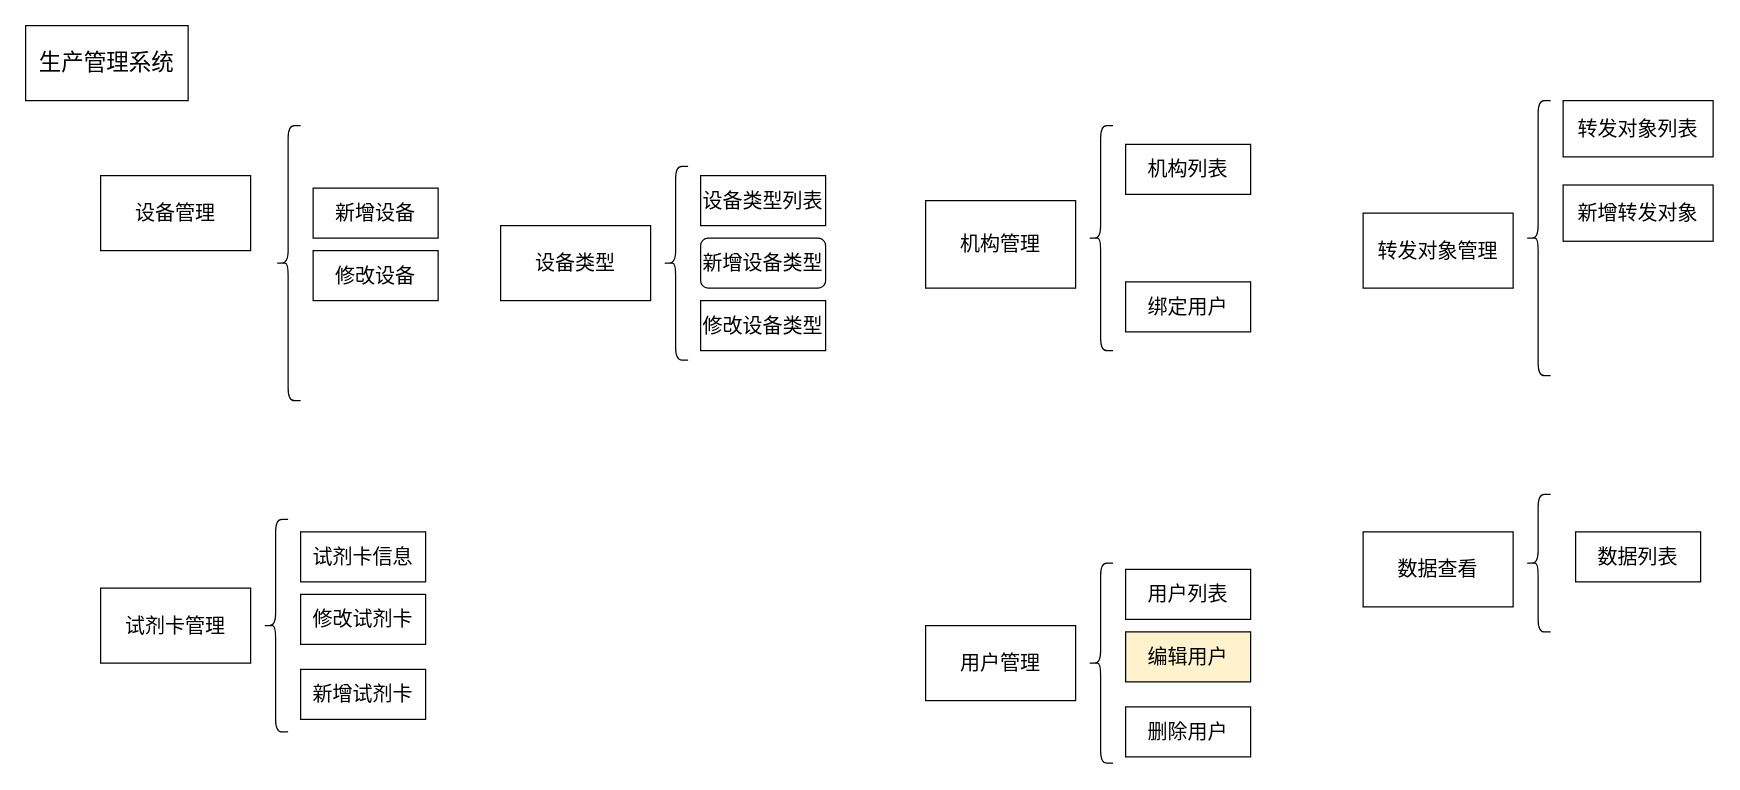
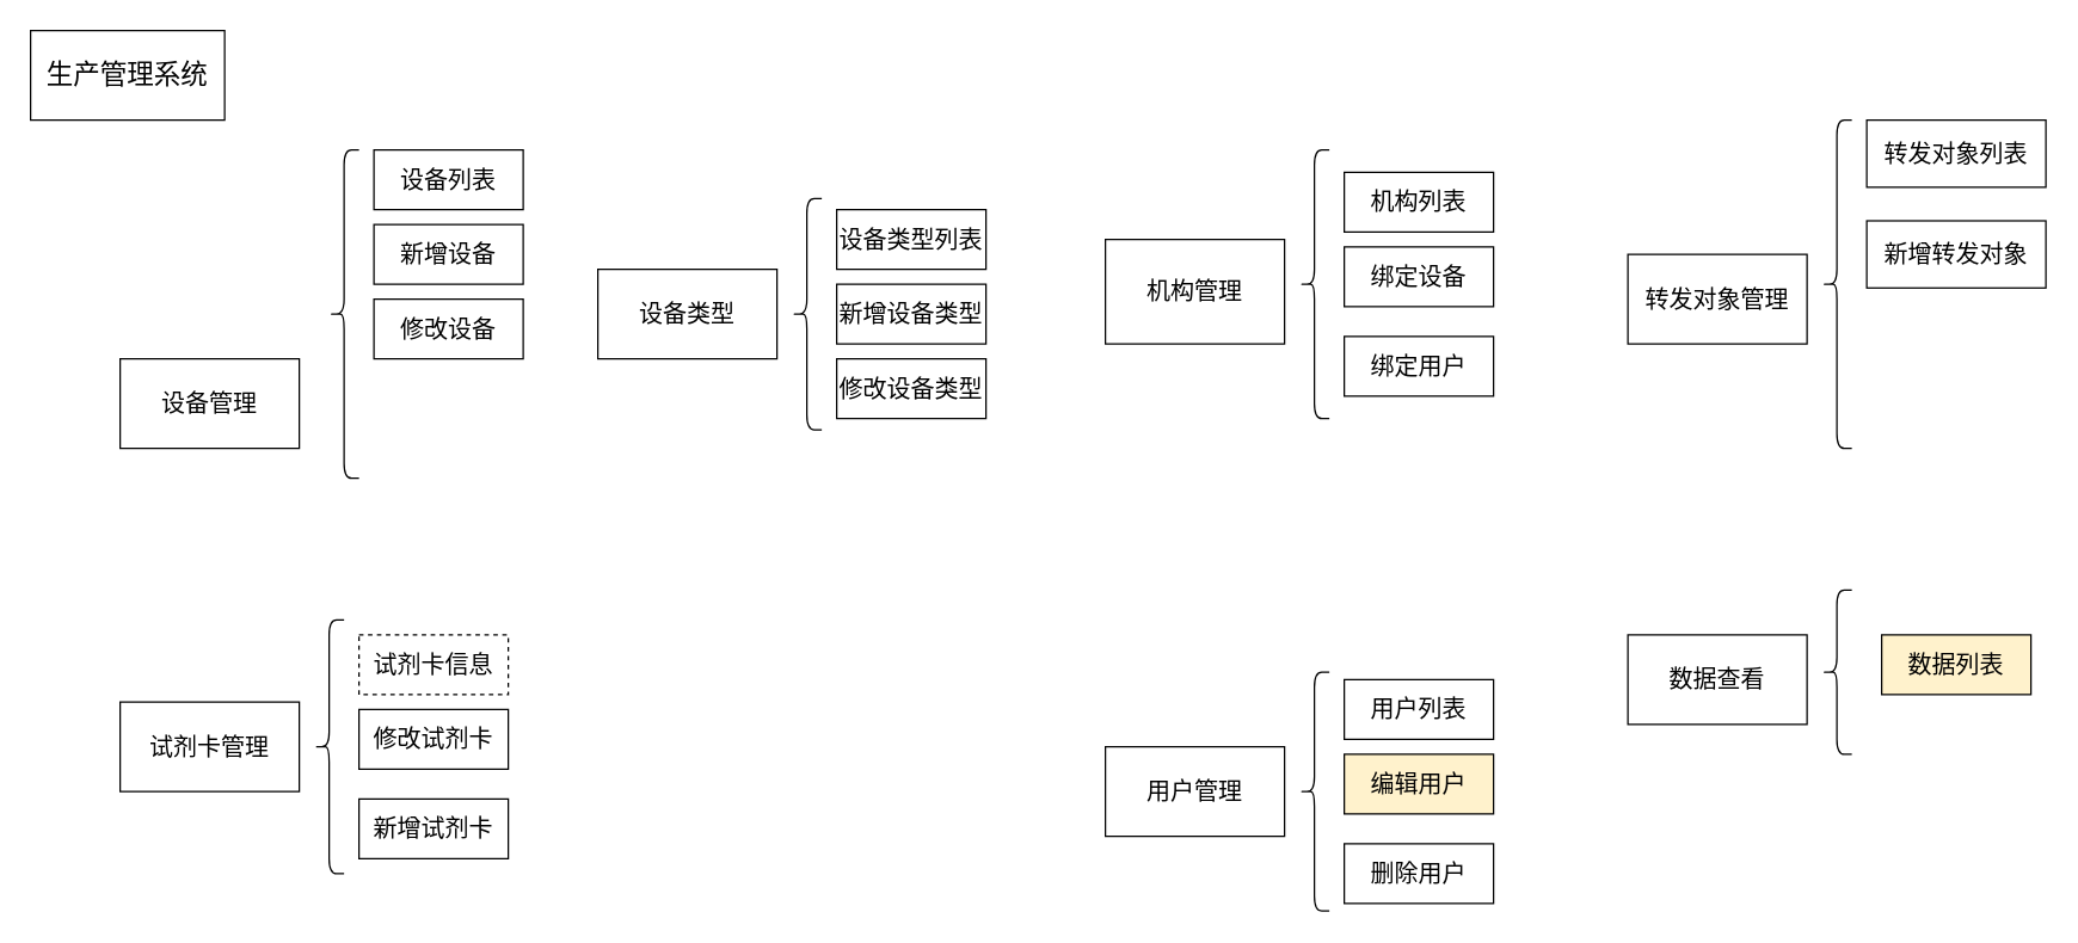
  <mxCell id="0" />
  <mxCell id="1" parent="0" />
  <mxCell id="2" value="&lt;font style=&quot;font-size: 18px;&quot;&gt;生产管理系统&lt;/font&gt;" style="rounded=0;whiteSpace=wrap;html=1;" vertex="1" parent="1"><mxGeometry x="20" y="20" width="130" height="60" as="geometry" /></mxCell>
- <mxCell id="3" value="设备管理" style="rounded=0;whiteSpace=wrap;html=1;fontSize=16;" vertex="1" parent="1"><mxGeometry x="80" y="140" width="120" height="60" as="geometry" /></mxCell>
+ <mxCell id="3" value="设备管理" style="rounded=0;whiteSpace=wrap;html=1;fontSize=16;" vertex="1" parent="1"><mxGeometry x="80" y="240" width="120" height="60" as="geometry" /></mxCell>
  <mxCell id="4" value="" style="shape=curlyBracket;whiteSpace=wrap;html=1;rounded=1;labelPosition=left;verticalLabelPosition=middle;align=right;verticalAlign=middle;fontSize=16;" vertex="1" parent="1"><mxGeometry x="220" y="100" width="20" height="220" as="geometry" /></mxCell>
  <mxCell id="5" value="试剂卡管理" style="rounded=0;whiteSpace=wrap;html=1;fontSize=16;" vertex="1" parent="1"><mxGeometry x="80" y="470" width="120" height="60" as="geometry" /></mxCell>
  <mxCell id="6" value="" style="shape=curlyBracket;whiteSpace=wrap;html=1;rounded=1;labelPosition=left;verticalLabelPosition=middle;align=right;verticalAlign=middle;fontSize=16;" vertex="1" parent="1"><mxGeometry x="210" y="415" width="20" height="170" as="geometry" /></mxCell>
- <mxCell id="7" value="试剂卡信息" style="rounded=0;whiteSpace=wrap;html=1;fontSize=16;" vertex="1" parent="1"><mxGeometry x="240" y="425" width="100" height="40" as="geometry" /></mxCell>
+ <mxCell id="7" value="试剂卡信息" style="rounded=0;whiteSpace=wrap;html=1;fontSize=16;dashed=1;" vertex="1" parent="1"><mxGeometry x="240" y="425" width="100" height="40" as="geometry" /></mxCell>
  <mxCell id="8" value="修改试剂卡" style="rounded=0;whiteSpace=wrap;html=1;fontSize=16;" vertex="1" parent="1"><mxGeometry x="240" y="475" width="100" height="40" as="geometry" /></mxCell>
  <mxCell id="9" value="新增试剂卡" style="rounded=0;whiteSpace=wrap;html=1;fontSize=16;" vertex="1" parent="1"><mxGeometry x="240" y="535" width="100" height="40" as="geometry" /></mxCell>
+ <mxCell id="10" value="设备列表" style="rounded=0;whiteSpace=wrap;html=1;fontSize=16;" vertex="1" parent="1"><mxGeometry x="250" y="100" width="100" height="40" as="geometry" /></mxCell>
  <mxCell id="11" value="新增设备" style="rounded=0;whiteSpace=wrap;html=1;fontSize=16;" vertex="1" parent="1"><mxGeometry x="250" y="150" width="100" height="40" as="geometry" /></mxCell>
  <mxCell id="12" value="修改设备" style="rounded=0;whiteSpace=wrap;html=1;fontSize=16;" vertex="1" parent="1"><mxGeometry x="250" y="200" width="100" height="40" as="geometry" /></mxCell>
  <mxCell id="13" value="机构管理" style="rounded=0;whiteSpace=wrap;html=1;fontSize=16;" vertex="1" parent="1"><mxGeometry x="740" y="160" width="120" height="70" as="geometry" /></mxCell>
  <mxCell id="14" value="" style="shape=curlyBracket;whiteSpace=wrap;html=1;rounded=1;labelPosition=left;verticalLabelPosition=middle;align=right;verticalAlign=middle;" vertex="1" parent="1"><mxGeometry x="870" y="100" width="20" height="180" as="geometry" /></mxCell>
  <mxCell id="15" value="机构列表" style="rounded=0;whiteSpace=wrap;html=1;fontSize=16;" vertex="1" parent="1"><mxGeometry x="900" y="115" width="100" height="40" as="geometry" /></mxCell>
+ <mxCell id="16" value="绑定设备" style="rounded=0;whiteSpace=wrap;html=1;fontSize=16;" vertex="1" parent="1"><mxGeometry x="900" y="165" width="100" height="40" as="geometry" /></mxCell>
  <mxCell id="17" value="绑定用户" style="rounded=0;whiteSpace=wrap;html=1;fontSize=16;" vertex="1" parent="1"><mxGeometry x="900" y="225" width="100" height="40" as="geometry" /></mxCell>
  <mxCell id="18" value="用户管理" style="rounded=0;whiteSpace=wrap;html=1;fontSize=16;" vertex="1" parent="1"><mxGeometry x="740" y="500" width="120" height="60" as="geometry" /></mxCell>
  <mxCell id="19" value="" style="shape=curlyBracket;whiteSpace=wrap;html=1;rounded=1;labelPosition=left;verticalLabelPosition=middle;align=right;verticalAlign=middle;" vertex="1" parent="1"><mxGeometry x="870" y="450" width="20" height="160" as="geometry" /></mxCell>
  <mxCell id="20" value="用户列表" style="rounded=0;whiteSpace=wrap;html=1;fontSize=16;" vertex="1" parent="1"><mxGeometry x="900" y="455" width="100" height="40" as="geometry" /></mxCell>
  <mxCell id="21" value="编辑用户" style="rounded=0;whiteSpace=wrap;html=1;fontSize=16;fillColor=#fff2cc;" vertex="1" parent="1"><mxGeometry x="900" y="505" width="100" height="40" as="geometry" /></mxCell>
  <mxCell id="22" value="删除用户" style="rounded=0;whiteSpace=wrap;html=1;fontSize=16;" vertex="1" parent="1"><mxGeometry x="900" y="565" width="100" height="40" as="geometry" /></mxCell>
  <mxCell id="23" value="转发对象管理" style="rounded=0;whiteSpace=wrap;html=1;fontSize=16;" vertex="1" parent="1"><mxGeometry x="1090" y="170" width="120" height="60" as="geometry" /></mxCell>
  <mxCell id="24" value="" style="shape=curlyBracket;whiteSpace=wrap;html=1;rounded=1;labelPosition=left;verticalLabelPosition=middle;align=right;verticalAlign=middle;fontSize=16;" vertex="1" parent="1"><mxGeometry x="1220" y="80" width="20" height="220" as="geometry" /></mxCell>
  <mxCell id="25" value="转发对象列表" style="rounded=0;whiteSpace=wrap;html=1;fontSize=16;" vertex="1" parent="1"><mxGeometry x="1250" y="80" width="120" height="45" as="geometry" /></mxCell>
  <mxCell id="26" value="新增转发对象" style="rounded=0;whiteSpace=wrap;html=1;fontSize=16;" vertex="1" parent="1"><mxGeometry x="1250" y="147.5" width="120" height="45" as="geometry" /></mxCell>
  <mxCell id="27" value="数据查看" style="rounded=0;whiteSpace=wrap;html=1;fontSize=16;" vertex="1" parent="1"><mxGeometry x="1090" y="425" width="120" height="60" as="geometry" /></mxCell>
  <mxCell id="28" value="" style="shape=curlyBracket;whiteSpace=wrap;html=1;rounded=1;labelPosition=left;verticalLabelPosition=middle;align=right;verticalAlign=middle;fontSize=16;" vertex="1" parent="1"><mxGeometry x="1220" y="395" width="20" height="110" as="geometry" /></mxCell>
- <mxCell id="29" value="数据列表" style="rounded=0;whiteSpace=wrap;html=1;fontSize=16;" vertex="1" parent="1"><mxGeometry x="1260" y="425" width="100" height="40" as="geometry" /></mxCell>
+ <mxCell id="29" value="数据列表" style="rounded=0;whiteSpace=wrap;html=1;fontSize=16;fillColor=#fff2cc;" vertex="1" parent="1"><mxGeometry x="1260" y="425" width="100" height="40" as="geometry" /></mxCell>
  <mxCell id="30" value="设备类型" style="rounded=0;whiteSpace=wrap;html=1;fontSize=16;" vertex="1" parent="1"><mxGeometry x="400" y="180" width="120" height="60" as="geometry" /></mxCell>
  <mxCell id="31" value="" style="shape=curlyBracket;whiteSpace=wrap;html=1;rounded=1;labelPosition=left;verticalLabelPosition=middle;align=right;verticalAlign=middle;fontSize=16;" vertex="1" parent="1"><mxGeometry x="530" y="132.5" width="20" height="155" as="geometry" /></mxCell>
  <mxCell id="32" value="设备类型列表" style="rounded=0;whiteSpace=wrap;html=1;fontSize=16;" vertex="1" parent="1"><mxGeometry x="560" y="140" width="100" height="40" as="geometry" /></mxCell>
- <mxCell id="33" value="新增设备类型" style="whiteSpace=wrap;html=1;fontSize=16;rounded=1;" vertex="1" parent="1"><mxGeometry x="560" y="190" width="100" height="40" as="geometry" /></mxCell>
+ <mxCell id="33" value="新增设备类型" style="rounded=0;whiteSpace=wrap;html=1;fontSize=16;" vertex="1" parent="1"><mxGeometry x="560" y="190" width="100" height="40" as="geometry" /></mxCell>
  <mxCell id="34" value="修改设备类型" style="rounded=0;whiteSpace=wrap;html=1;fontSize=16;" vertex="1" parent="1"><mxGeometry x="560" y="240" width="100" height="40" as="geometry" /></mxCell>
